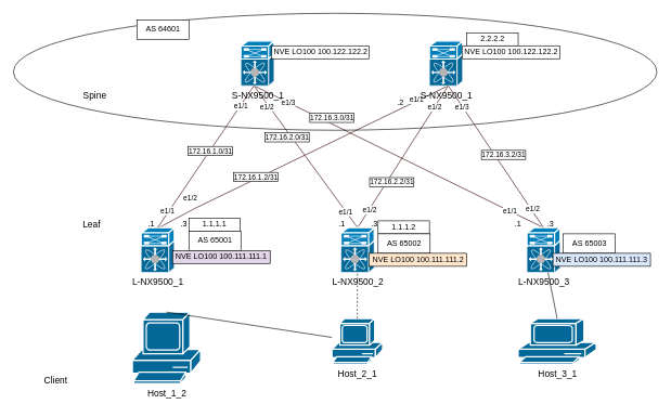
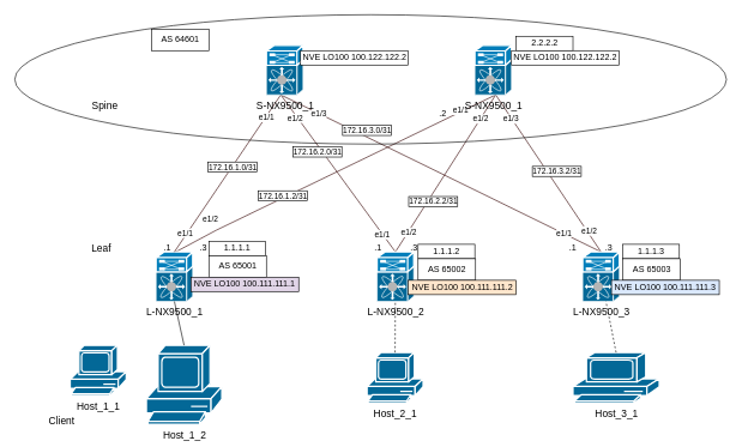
  <mxCell id="0" />
  <mxCell id="1" parent="0" />
  <mxCell id="2" style="rounded=0;orthogonalLoop=1;jettySize=auto;html=1;exitX=0.392;exitY=0.058;exitDx=0;exitDy=0;exitPerimeter=0;entryX=0.5;entryY=1;entryDx=0;entryDy=0;entryPerimeter=0;endArrow=none;endFill=0;fontSize=14;fillColor=#d5e8d4;strokeColor=#330000;strokeWidth=1;" parent="1" source="5" edge="1"><mxGeometry relative="1" as="geometry"><Array as="points"><mxPoint x="300" y="320" /></Array><mxPoint x="689" y="131.5" as="targetPoint" /></mxGeometry></mxCell>
  <mxCell id="3" value="e1/2" style="edgeLabel;html=1;align=center;verticalAlign=middle;resizable=0;points=[];" parent="2" vertex="1" connectable="0"><mxGeometry x="-0.789" y="1" relative="1" as="geometry"><mxPoint x="9" y="-24" as="offset" /></mxGeometry></mxCell>
  <mxCell id="4" value="e1/1" style="edgeLabel;html=1;align=center;verticalAlign=middle;resizable=0;points=[];" parent="2" vertex="1" connectable="0"><mxGeometry x="0.79" y="3" relative="1" as="geometry"><mxPoint as="offset" /></mxGeometry></mxCell>
  <mxCell id="5" value="L-NX9500_1" style="shape=mxgraph.cisco.misc.nexus_7000;html=1;pointerEvents=1;fillColor=#036897;strokeColor=#ffffff;strokeWidth=2;verticalLabelPosition=bottom;verticalAlign=top;align=center;outlineConnect=0;fontSize=14;" parent="1" vertex="1"><mxGeometry x="216.5" y="350" width="51" height="69" as="geometry" /></mxCell>
  <mxCell id="6" style="rounded=0;orthogonalLoop=1;jettySize=auto;html=1;exitX=0.5;exitY=0;exitDx=0;exitDy=0;exitPerimeter=0;endArrow=none;endFill=0;entryX=0.5;entryY=1;entryDx=0;entryDy=0;entryPerimeter=0;fontSize=14;fillColor=#d5e8d4;strokeColor=#330000;strokeWidth=1;" parent="1" source="12" edge="1"><mxGeometry relative="1" as="geometry"><mxPoint x="390" y="131.5" as="targetPoint" /></mxGeometry></mxCell>
  <mxCell id="7" value="e1/1" style="edgeLabel;html=1;align=center;verticalAlign=middle;resizable=0;points=[];" parent="6" vertex="1" connectable="0"><mxGeometry x="-0.76" relative="1" as="geometry"><mxPoint y="1" as="offset" /></mxGeometry></mxCell>
  <mxCell id="8" value="e1/2" style="edgeLabel;html=1;align=center;verticalAlign=middle;resizable=0;points=[];" parent="6" vertex="1" connectable="0"><mxGeometry x="0.719" y="3" relative="1" as="geometry"><mxPoint as="offset" /></mxGeometry></mxCell>
  <mxCell id="9" style="rounded=0;orthogonalLoop=1;jettySize=auto;html=1;exitX=0.5;exitY=0;exitDx=0;exitDy=0;exitPerimeter=0;endArrow=none;endFill=0;entryX=0.5;entryY=1;entryDx=0;entryDy=0;entryPerimeter=0;fontSize=14;fillColor=#d5e8d4;strokeColor=#330000;strokeWidth=1;" parent="1" source="12" edge="1"><mxGeometry relative="1" as="geometry"><mxPoint x="689" y="131.5" as="targetPoint" /></mxGeometry></mxCell>
  <mxCell id="10" value="e1/2" style="edgeLabel;html=1;align=center;verticalAlign=middle;resizable=0;points=[];" parent="9" vertex="1" connectable="0"><mxGeometry x="-0.745" relative="1" as="geometry"><mxPoint as="offset" /></mxGeometry></mxCell>
  <mxCell id="11" value="e1/2" style="edgeLabel;html=1;align=center;verticalAlign=middle;resizable=0;points=[];" parent="9" vertex="1" connectable="0"><mxGeometry x="0.697" y="1" relative="1" as="geometry"><mxPoint as="offset" /></mxGeometry></mxCell>
  <mxCell id="12" value="L-NX9500_2" style="shape=mxgraph.cisco.misc.nexus_7000;html=1;pointerEvents=1;fillColor=#036897;strokeColor=#ffffff;strokeWidth=2;verticalLabelPosition=bottom;verticalAlign=top;align=center;outlineConnect=0;fontSize=14;" parent="1" vertex="1"><mxGeometry x="524" y="350" width="51" height="69" as="geometry" /></mxCell>
  <mxCell id="13" style="rounded=0;orthogonalLoop=1;jettySize=auto;html=1;exitX=0.5;exitY=1;exitDx=0;exitDy=0;exitPerimeter=0;entryX=0.5;entryY=0;entryDx=0;entryDy=0;entryPerimeter=0;endArrow=none;endFill=0;fontSize=14;fillColor=#d5e8d4;strokeColor=#330000;strokeWidth=1;" parent="1" target="5" edge="1"><mxGeometry relative="1" as="geometry"><mxPoint x="390" y="131.5" as="sourcePoint" /></mxGeometry></mxCell>
  <mxCell id="14" value="e1/1" style="edgeLabel;html=1;align=center;verticalAlign=middle;resizable=0;points=[];" parent="13" vertex="1" connectable="0"><mxGeometry x="0.777" y="-3" relative="1" as="geometry"><mxPoint as="offset" /></mxGeometry></mxCell>
  <mxCell id="15" value="e1/1" style="edgeLabel;html=1;align=center;verticalAlign=middle;resizable=0;points=[];" parent="13" vertex="1" connectable="0"><mxGeometry x="-0.719" relative="1" as="geometry"><mxPoint as="offset" /></mxGeometry></mxCell>
  <mxCell id="16" value="172.16.1.0/31" style="edgeLabel;html=1;align=center;verticalAlign=middle;resizable=0;points=[];labelBorderColor=default;" parent="13" vertex="1" connectable="0"><mxGeometry x="-0.08" relative="1" as="geometry"><mxPoint as="offset" /></mxGeometry></mxCell>
  <mxCell id="17" style="rounded=0;orthogonalLoop=1;jettySize=auto;html=1;exitX=0.5;exitY=0;exitDx=0;exitDy=0;exitPerimeter=0;entryX=0.5;entryY=1;entryDx=0;entryDy=0;entryPerimeter=0;endArrow=none;endFill=0;fontSize=14;fillColor=#d5e8d4;strokeColor=#330000;strokeWidth=1;" parent="1" source="23" edge="1"><mxGeometry relative="1" as="geometry"><mxPoint x="390" y="131.5" as="targetPoint" /></mxGeometry></mxCell>
  <mxCell id="18" value="e1/1" style="edgeLabel;html=1;align=center;verticalAlign=middle;resizable=0;points=[];" parent="17" vertex="1" connectable="0"><mxGeometry x="-0.767" y="-1" relative="1" as="geometry"><mxPoint as="offset" /></mxGeometry></mxCell>
  <mxCell id="19" value="e1/3" style="edgeLabel;html=1;align=center;verticalAlign=middle;resizable=0;points=[];" parent="17" vertex="1" connectable="0"><mxGeometry x="0.767" relative="1" as="geometry"><mxPoint as="offset" /></mxGeometry></mxCell>
  <mxCell id="20" style="rounded=0;orthogonalLoop=1;jettySize=auto;html=1;exitX=0.5;exitY=0;exitDx=0;exitDy=0;exitPerimeter=0;entryX=0.5;entryY=1;entryDx=0;entryDy=0;entryPerimeter=0;endArrow=none;endFill=0;fontSize=14;fillColor=#d5e8d4;strokeColor=#330000;strokeWidth=1;" parent="1" source="23" edge="1"><mxGeometry relative="1" as="geometry"><mxPoint x="689" y="131.5" as="targetPoint" /></mxGeometry></mxCell>
  <mxCell id="21" value="e1/2" style="edgeLabel;html=1;align=center;verticalAlign=middle;resizable=0;points=[];" parent="20" vertex="1" connectable="0"><mxGeometry x="-0.743" y="-2" relative="1" as="geometry"><mxPoint as="offset" /></mxGeometry></mxCell>
  <mxCell id="22" value="e1/3" style="edgeLabel;html=1;align=center;verticalAlign=middle;resizable=0;points=[];" parent="20" vertex="1" connectable="0"><mxGeometry x="0.7" y="1" relative="1" as="geometry"><mxPoint as="offset" /></mxGeometry></mxCell>
  <mxCell id="23" value="L-NX9500_3" style="shape=mxgraph.cisco.misc.nexus_7000;html=1;pointerEvents=1;fillColor=#036897;strokeColor=#ffffff;strokeWidth=2;verticalLabelPosition=bottom;verticalAlign=top;align=center;outlineConnect=0;fontSize=14;" parent="1" vertex="1"><mxGeometry x="810" y="350" width="51" height="69" as="geometry" /></mxCell>
  <mxCell id="24" value="Host_1_2" style="shape=mxgraph.cisco.computers_and_peripherals.pc;sketch=0;html=1;pointerEvents=1;fillColor=#036897;strokeColor=#ffffff;strokeWidth=2;verticalLabelPosition=bottom;verticalAlign=top;align=center;outlineConnect=0;fontSize=14;" parent="1" vertex="1"><mxGeometry x="203" y="480" width="105" height="110" as="geometry" /></mxCell>
  <mxCell id="25" value="Host_2_1" style="shape=mxgraph.cisco.computers_and_peripherals.pc;sketch=0;html=1;pointerEvents=1;fillColor=#036897;strokeColor=#ffffff;strokeWidth=2;verticalLabelPosition=bottom;verticalAlign=top;align=center;outlineConnect=0;fontSize=14;" parent="1" vertex="1"><mxGeometry x="510" y="490" width="78" height="70" as="geometry" /></mxCell>
  <mxCell id="26" value="Host_3_1" style="shape=mxgraph.cisco.computers_and_peripherals.pc;sketch=0;html=1;pointerEvents=1;fillColor=#036897;strokeColor=#ffffff;strokeWidth=2;verticalLabelPosition=bottom;verticalAlign=top;align=center;outlineConnect=0;fontSize=14;" parent="1" vertex="1"><mxGeometry x="796.5" y="490" width="120" height="70" as="geometry" /></mxCell>
- <mxCell id="27" value="" style="endArrow=none;html=1;rounded=0;exitX=0.5;exitY=0;exitDx=0;exitDy=0;exitPerimeter=0;fontSize=14;" parent="1" source="24" target="25" edge="1"><mxGeometry width="50" height="50" relative="1" as="geometry"><mxPoint x="413.5" y="490" as="sourcePoint" /><mxPoint x="463.5" y="440" as="targetPoint" /></mxGeometry></mxCell>
+ <mxCell id="27" value="" style="endArrow=none;html=1;rounded=0;entryX=0.5;entryY=1;entryDx=0;entryDy=0;entryPerimeter=0;exitX=0.5;exitY=0;exitDx=0;exitDy=0;exitPerimeter=0;fontSize=14;" parent="1" source="24" target="5" edge="1"><mxGeometry width="50" height="50" relative="1" as="geometry"><mxPoint x="413.5" y="490" as="sourcePoint" /><mxPoint x="463.5" y="440" as="targetPoint" /></mxGeometry></mxCell>
  <mxCell id="28" value="" style="endArrow=none;html=1;rounded=0;exitX=0.5;exitY=0;exitDx=0;exitDy=0;exitPerimeter=0;fontSize=14;dashed=1;" parent="1" source="25" target="12" edge="1"><mxGeometry width="50" height="50" relative="1" as="geometry"><mxPoint x="533.5" y="550" as="sourcePoint" /><mxPoint x="533.5" y="389" as="targetPoint" /></mxGeometry></mxCell>
- <mxCell id="29" value="" style="endArrow=none;html=1;rounded=0;exitX=0.5;exitY=0;exitDx=0;exitDy=0;exitPerimeter=0;fontSize=14;" parent="1" source="26" target="23" edge="1"><mxGeometry width="50" height="50" relative="1" as="geometry"><mxPoint x="733.5" y="571" as="sourcePoint" /><mxPoint x="733.5" y="410" as="targetPoint" /></mxGeometry></mxCell>
+ <mxCell id="29" value="" style="endArrow=none;html=1;rounded=0;exitX=0.5;exitY=0;exitDx=0;exitDy=0;exitPerimeter=0;fontSize=14;dashed=1;" parent="1" source="26" target="23" edge="1"><mxGeometry width="50" height="50" relative="1" as="geometry"><mxPoint x="733.5" y="571" as="sourcePoint" /><mxPoint x="733.5" y="410" as="targetPoint" /></mxGeometry></mxCell>
  <mxCell id="30" value="Leaf" style="text;html=1;align=center;verticalAlign=middle;resizable=0;points=[];autosize=1;strokeColor=none;fillColor=none;fontSize=14;" parent="1" vertex="1"><mxGeometry x="115" y="329.5" width="50" height="30" as="geometry" /></mxCell>
  <mxCell id="31" value="Spine" style="text;html=1;align=center;verticalAlign=middle;resizable=0;points=[];autosize=1;strokeColor=none;fillColor=none;fontSize=14;" parent="1" vertex="1"><mxGeometry x="115" y="131.5" width="60" height="30" as="geometry" /></mxCell>
  <mxCell id="32" value="Client" style="text;html=1;align=center;verticalAlign=middle;resizable=0;points=[];autosize=1;strokeColor=none;fillColor=none;fontSize=14;" parent="1" vertex="1"><mxGeometry x="55" y="570" width="60" height="30" as="geometry" /></mxCell>
  <mxCell id="33" value="S-NX9500_1" style="shape=mxgraph.cisco.misc.nexus_7000;html=1;pointerEvents=1;fillColor=#036897;strokeColor=#ffffff;strokeWidth=2;verticalLabelPosition=bottom;verticalAlign=top;align=center;outlineConnect=0;fontSize=14;" parent="1" vertex="1"><mxGeometry x="370" y="62.5" width="51" height="69" as="geometry" /></mxCell>
  <mxCell id="34" value="S-NX9500_1" style="shape=mxgraph.cisco.misc.nexus_7000;html=1;pointerEvents=1;fillColor=#036897;strokeColor=#ffffff;strokeWidth=2;verticalLabelPosition=bottom;verticalAlign=top;align=center;outlineConnect=0;fontSize=14;" parent="1" vertex="1"><mxGeometry x="660" y="62.5" width="51" height="69" as="geometry" /></mxCell>
  <mxCell id="35" value=".2" style="text;html=1;align=center;verticalAlign=middle;resizable=0;points=[];autosize=1;strokeColor=none;fillColor=none;" parent="1" vertex="1"><mxGeometry x="600" y="143" width="30" height="30" as="geometry" /></mxCell>
  <mxCell id="36" value=".1" style="text;html=1;align=center;verticalAlign=middle;resizable=0;points=[];autosize=1;strokeColor=none;fillColor=none;" parent="1" vertex="1"><mxGeometry x="216.5" y="329.5" width="30" height="30" as="geometry" /></mxCell>
  <mxCell id="37" value=".3" style="text;html=1;align=center;verticalAlign=middle;resizable=0;points=[];autosize=1;strokeColor=none;fillColor=none;" parent="1" vertex="1"><mxGeometry x="266.5" y="329.5" width="30" height="30" as="geometry" /></mxCell>
  <mxCell id="38" value=".1" style="text;html=1;align=center;verticalAlign=middle;resizable=0;points=[];autosize=1;strokeColor=none;fillColor=none;" parent="1" vertex="1"><mxGeometry x="510" y="329.5" width="30" height="30" as="geometry" /></mxCell>
  <mxCell id="39" value=".3" style="text;html=1;align=center;verticalAlign=middle;resizable=0;points=[];autosize=1;strokeColor=none;fillColor=none;" parent="1" vertex="1"><mxGeometry x="560" y="329.5" width="30" height="30" as="geometry" /></mxCell>
  <mxCell id="40" value=".1" style="text;html=1;align=center;verticalAlign=middle;resizable=0;points=[];autosize=1;strokeColor=none;fillColor=none;" parent="1" vertex="1"><mxGeometry x="781" y="329.5" width="30" height="30" as="geometry" /></mxCell>
  <mxCell id="41" value=".3" style="text;html=1;align=center;verticalAlign=middle;resizable=0;points=[];autosize=1;strokeColor=none;fillColor=none;" parent="1" vertex="1"><mxGeometry x="831" y="329.5" width="30" height="30" as="geometry" /></mxCell>
  <mxCell id="42" value="172.16.1.2/31" style="edgeLabel;html=1;align=center;verticalAlign=middle;resizable=0;points=[];labelBorderColor=default;" parent="1" vertex="1" connectable="0"><mxGeometry x="395.502" y="260.002" as="geometry"><mxPoint x="-3" y="11" as="offset" /></mxGeometry></mxCell>
  <mxCell id="43" value="172.16.2.0/31" style="edgeLabel;html=1;align=center;verticalAlign=middle;resizable=0;points=[];labelBorderColor=default;" parent="1" vertex="1" connectable="0"><mxGeometry x="440.002" y="210.002" as="geometry" /></mxCell>
  <mxCell id="44" value="172.16.3.0/31" style="edgeLabel;html=1;align=center;verticalAlign=middle;resizable=0;points=[];labelBorderColor=default;" parent="1" vertex="1" connectable="0"><mxGeometry x="524.002" y="180.002" as="geometry"><mxPoint x="-15" as="offset" /></mxGeometry></mxCell>
  <mxCell id="45" value="172.16.2.2/31" style="edgeLabel;html=1;align=center;verticalAlign=middle;resizable=0;points=[];labelBorderColor=default;" parent="1" vertex="1" connectable="0"><mxGeometry x="620.002" y="280.002" as="geometry"><mxPoint x="-19" y="-1" as="offset" /></mxGeometry></mxCell>
  <mxCell id="46" value="172.16.3.2/31" style="edgeLabel;html=1;align=center;verticalAlign=middle;resizable=0;points=[];labelBorderColor=default;" parent="1" vertex="1" connectable="0"><mxGeometry x="770.002" y="240.002" as="geometry"><mxPoint x="3" y="-3" as="offset" /></mxGeometry></mxCell>
  <mxCell id="47" value="" style="ellipse;whiteSpace=wrap;html=1;fillColor=none;" parent="1" vertex="1"><mxGeometry x="20" y="20" width="990" height="180" as="geometry" /></mxCell>
  <mxCell id="48" value="2.2.2.2" style="text;html=1;strokeColor=default;fillColor=default;align=center;verticalAlign=middle;whiteSpace=wrap;rounded=0;" parent="1" vertex="1"><mxGeometry x="717.5" y="50" width="79" height="20" as="geometry" /></mxCell>
  <mxCell id="49" value="1.1.1.1" style="text;html=1;strokeColor=default;fillColor=default;align=center;verticalAlign=middle;whiteSpace=wrap;rounded=0;" parent="1" vertex="1"><mxGeometry x="290" y="335.2" width="79" height="20" as="geometry" /></mxCell>
  <mxCell id="50" value="1.1.1.2" style="text;html=1;strokeColor=default;fillColor=default;align=center;verticalAlign=middle;whiteSpace=wrap;rounded=0;" parent="1" vertex="1"><mxGeometry x="581" y="339.5" width="79" height="20" as="geometry" /></mxCell>
- <mxCell id="52" value="AS 64601" style="text;html=1;align=center;verticalAlign=middle;resizable=0;points=[];autosize=1;strokeColor=default;fillColor=default;" parent="1" vertex="1"><mxGeometry x="210" y="30" width="80" height="30" as="geometry" /></mxCell>
+ <mxCell id="51" value="1.1.1.3" style="text;html=1;strokeColor=default;fillColor=default;align=center;verticalAlign=middle;whiteSpace=wrap;rounded=0;" parent="1" vertex="1"><mxGeometry x="865.5" y="339.5" width="79" height="20" as="geometry" /></mxCell>
+ <mxCell id="52" value="AS 64601" style="text;html=1;align=center;verticalAlign=middle;resizable=0;points=[];autosize=1;strokeColor=default;fillColor=default;" parent="1" vertex="1"><mxGeometry x="210" y="40" width="80" height="30" as="geometry" /></mxCell>
  <mxCell id="53" value="AS 65001" style="text;html=1;align=center;verticalAlign=middle;resizable=0;points=[];autosize=1;strokeColor=default;fillColor=default;" parent="1" vertex="1"><mxGeometry x="290" y="355.2" width="80" height="30" as="geometry" /></mxCell>
  <mxCell id="54" value="AS 65002" style="text;html=1;align=center;verticalAlign=middle;resizable=0;points=[];autosize=1;strokeColor=default;fillColor=default;" parent="1" vertex="1"><mxGeometry x="581" y="359.5" width="80" height="30" as="geometry" /></mxCell>
  <mxCell id="55" value="AS 65003" style="text;html=1;align=center;verticalAlign=middle;resizable=0;points=[];autosize=1;strokeColor=default;fillColor=default;" parent="1" vertex="1"><mxGeometry x="865.5" y="359.5" width="80" height="30" as="geometry" /></mxCell>
  <mxCell id="56" value="NVE LO100 100.111.111.1" style="whiteSpace=wrap;html=1;fillColor=#e1d5e7;" vertex="1" parent="1"><mxGeometry x="265" y="385.2" width="150" height="20" as="geometry" /></mxCell>
  <mxCell id="57" value="NVE LO100 100.111.111.2" style="whiteSpace=wrap;html=1;fillColor=#ffe6cc;" vertex="1" parent="1"><mxGeometry x="567.5" y="389.5" width="150" height="20" as="geometry" /></mxCell>
  <mxCell id="58" value="NVE LO100 100.111.111.3" style="whiteSpace=wrap;html=1;fillColor=#dae8fc;" vertex="1" parent="1"><mxGeometry x="850" y="389.5" width="150" height="20" as="geometry" /></mxCell>
  <mxCell id="59" value="NVE LO100 100.122.122.2" style="whiteSpace=wrap;html=1;" vertex="1" parent="1"><mxGeometry x="417.5" y="70" width="150" height="20" as="geometry" /></mxCell>
  <mxCell id="60" value="NVE LO100 100.122.122.2" style="whiteSpace=wrap;html=1;" vertex="1" parent="1"><mxGeometry x="711" y="70" width="150" height="20" as="geometry" /></mxCell>
+ <mxCell id="61" value="Host_1_1" style="shape=mxgraph.cisco.computers_and_peripherals.pc;sketch=0;html=1;pointerEvents=1;fillColor=#036897;strokeColor=#ffffff;strokeWidth=2;verticalLabelPosition=bottom;verticalAlign=top;align=center;outlineConnect=0;fontSize=14;" vertex="1" parent="1"><mxGeometry x="97" y="480" width="78" height="70" as="geometry" /></mxCell>
